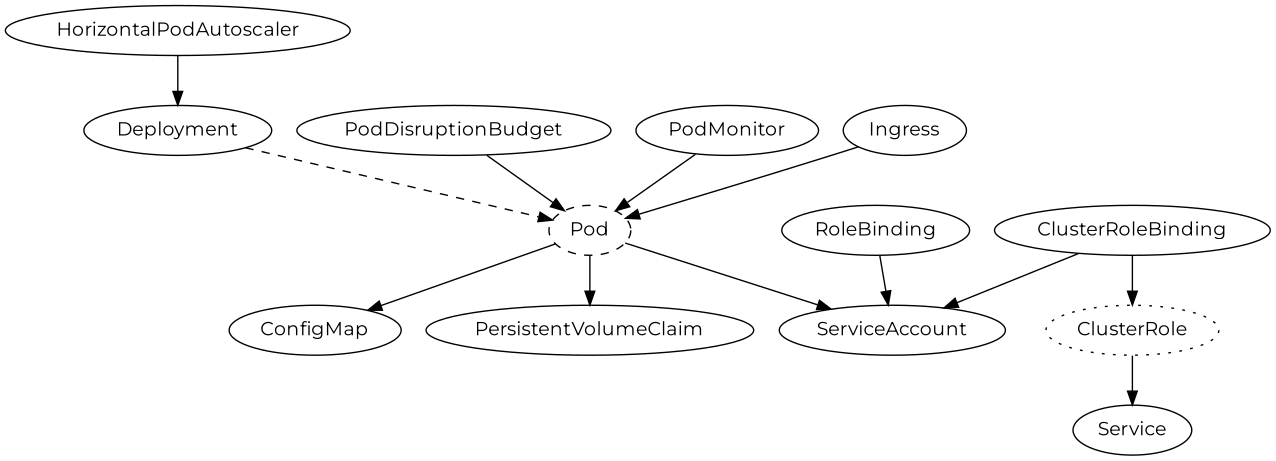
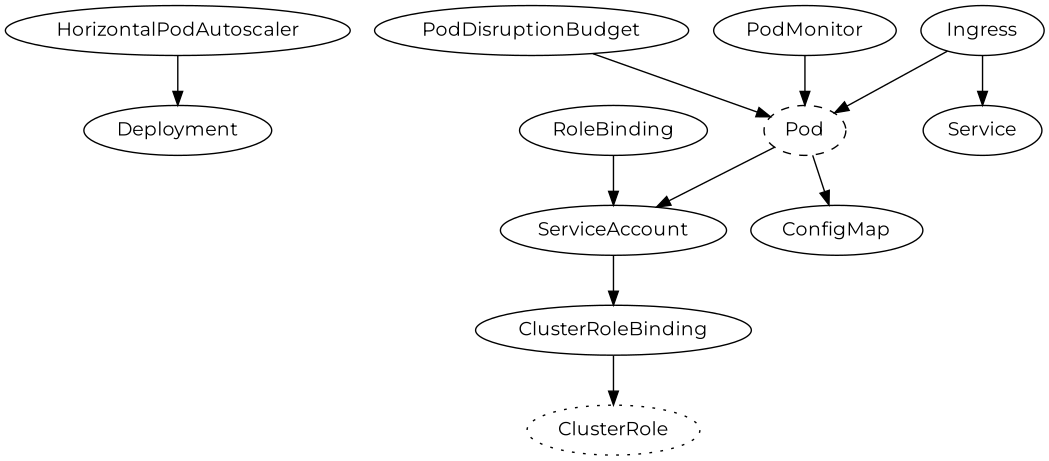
  digraph {
    fontname=Montserrat
    node [fontname=Montserrat]
    edge [fontname=Montserrat]
    HorizontalPodAutoscaler
    Deployment
    Pod [style=dashed]
    ConfigMap
-   PersistentVolumeClaim
    ServiceAccount
    PodDisruptionBudget
    PodMonitor
    Ingress
    Service
    RoleBinding
    ClusterRoleBinding
    ClusterRole [style=dotted]
    HorizontalPodAutoscaler -> Deployment
-   Deployment -> Pod [style=dashed]
    Pod -> ConfigMap
-   Pod -> PersistentVolumeClaim
    Pod -> ServiceAccount
    PodDisruptionBudget -> Pod
    PodMonitor -> Pod
    Ingress -> Pod
-   ClusterRole -> Service
+   Ingress -> Service
    RoleBinding -> ServiceAccount
-   ClusterRoleBinding -> ServiceAccount
+   ServiceAccount -> ClusterRoleBinding
    ClusterRoleBinding -> ClusterRole
  }
